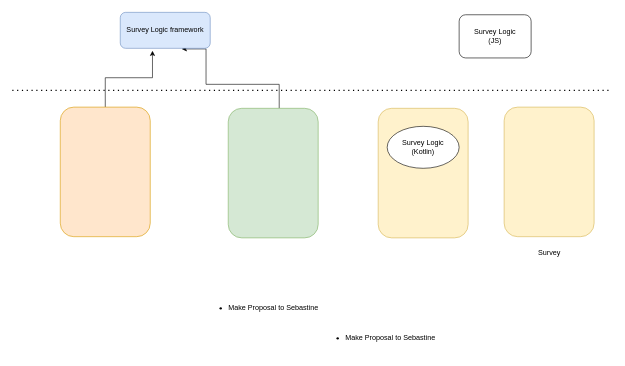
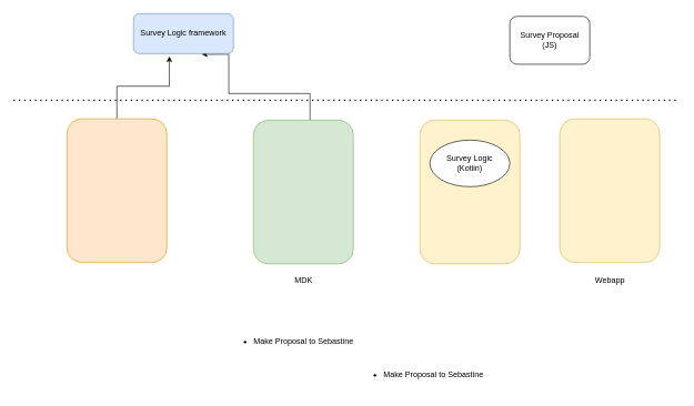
  <mxCell id="0" />
  <mxCell id="1" parent="0" />
  <mxCell id="2" style="edgeStyle=orthogonalEdgeStyle;rounded=0;orthogonalLoop=1;jettySize=auto;html=1;entryX=0.683;entryY=1.017;entryDx=0;entryDy=0;entryPerimeter=0;" edge="1" parent="1" source="3" target="9"><mxGeometry relative="1" as="geometry"><Array as="points"><mxPoint x="465" y="140" /><mxPoint x="343" y="140" /></Array></mxGeometry></mxCell>
  <mxCell id="3" value="" style="rounded=1;whiteSpace=wrap;html=1;fillColor=#d5e8d4;strokeColor=#82b366;" vertex="1" parent="1"><mxGeometry x="380" y="180" width="150" height="216" as="geometry" /></mxCell>
  <mxCell id="4" value="" style="rounded=1;whiteSpace=wrap;html=1;fillColor=#fff2cc;strokeColor=#d6b656;" vertex="1" parent="1"><mxGeometry x="630" y="180" width="150" height="216" as="geometry" /></mxCell>
  <mxCell id="5" value="Survey Logic &lt;br&gt;(Kotlin)" style="ellipse;whiteSpace=wrap;html=1;" vertex="1" parent="1"><mxGeometry x="645" y="210" width="120" height="70" as="geometry" /></mxCell>
+ <mxCell id="6" value="MDK" style="text;html=1;align=center;verticalAlign=middle;resizable=0;points=[];autosize=1;strokeColor=none;fillColor=none;" vertex="1" parent="1"><mxGeometry x="430" y="406" width="50" height="30" as="geometry" /></mxCell>
  <mxCell id="7" style="edgeStyle=orthogonalEdgeStyle;rounded=0;orthogonalLoop=1;jettySize=auto;html=1;entryX=0.358;entryY=1.067;entryDx=0;entryDy=0;entryPerimeter=0;" edge="1" parent="1" source="8" target="9"><mxGeometry relative="1" as="geometry" /></mxCell>
  <mxCell id="8" value="" style="rounded=1;whiteSpace=wrap;html=1;fillColor=#ffe6cc;strokeColor=#d79b00;" vertex="1" parent="1"><mxGeometry x="100" y="178" width="150" height="216" as="geometry" /></mxCell>
  <mxCell id="9" value="Survey Logic framework" style="rounded=1;whiteSpace=wrap;html=1;fillColor=#dae8fc;strokeColor=#6c8ebf;" vertex="1" parent="1"><mxGeometry x="200" y="20" width="150" height="60" as="geometry" /></mxCell>
  <mxCell id="10" value="" style="rounded=1;whiteSpace=wrap;html=1;fillColor=#fff2cc;strokeColor=#d6b656;" vertex="1" parent="1"><mxGeometry x="840" y="178" width="150" height="216" as="geometry" /></mxCell>
- <mxCell id="11" value="Survey Logic &lt;br&gt;(JS)" style="rounded=1;whiteSpace=wrap;html=1;" vertex="1" parent="1"><mxGeometry x="765" y="24" width="120" height="72" as="geometry" /></mxCell>
- <mxCell id="12" value="Survey" style="text;html=1;align=center;verticalAlign=middle;resizable=0;points=[];autosize=1;strokeColor=none;fillColor=none;" vertex="1" parent="1"><mxGeometry x="880" y="406" width="70" height="30" as="geometry" /></mxCell>
+ <mxCell id="11" value="Survey Proposal &lt;br&gt;(JS)" style="rounded=1;whiteSpace=wrap;html=1;" vertex="1" parent="1"><mxGeometry x="765" y="24" width="120" height="72" as="geometry" /></mxCell>
+ <mxCell id="12" value="Webapp" style="text;html=1;align=center;verticalAlign=middle;resizable=0;points=[];autosize=1;strokeColor=none;fillColor=none;" vertex="1" parent="1"><mxGeometry x="880" y="406" width="70" height="30" as="geometry" /></mxCell>
  <mxCell id="13" value="&lt;ul&gt;&lt;li&gt;Make Proposal to Sebastine&lt;/li&gt;&lt;/ul&gt;" style="text;html=1;align=center;verticalAlign=middle;resizable=0;points=[];autosize=1;" vertex="1" parent="1"><mxGeometry x="330" y="488" width="210" height="50" as="geometry" /></mxCell>
  <mxCell id="14" value="&lt;ul&gt;&lt;li&gt;Make Proposal to Sebastine&lt;/li&gt;&lt;/ul&gt;" style="text;html=1;align=center;verticalAlign=middle;resizable=0;points=[];autosize=1;" vertex="1" parent="1"><mxGeometry x="525" y="538" width="210" height="50" as="geometry" /></mxCell>
  <mxCell id="15" value="" style="endArrow=none;dashed=1;html=1;dashPattern=1 3;strokeWidth=2;rounded=0;" edge="1" parent="1"><mxGeometry width="50" height="50" relative="1" as="geometry"><mxPoint x="20" y="150" as="sourcePoint" /><mxPoint x="1020" y="150" as="targetPoint" /></mxGeometry></mxCell>
